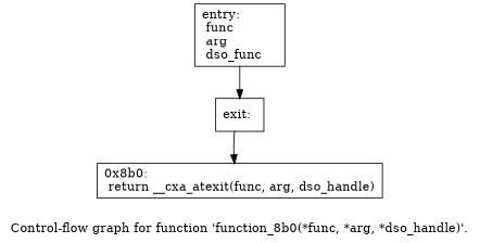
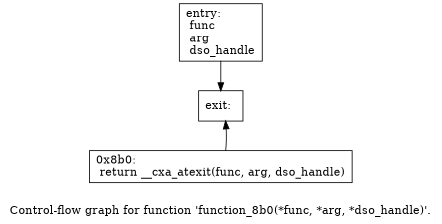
  digraph {
    label="Control-flow graph for function 'function_8b0(*func, *arg, *dso_handle)'."
    node [shape=record]
-   n1 [label="{entry:\l  func\l  arg\l  dso_func\l}"]
+   n1 [label="{entry:\l  func\l  arg\l  dso_handle\l}"]
    n2 [label="{exit:\l}"]
    n3 [label="{0x8b0:\l  return __cxa_atexit(func, arg, dso_handle)\l}"]
    n1 -> n2
-   n2 -> n3
+   n3 -> n2
  }
